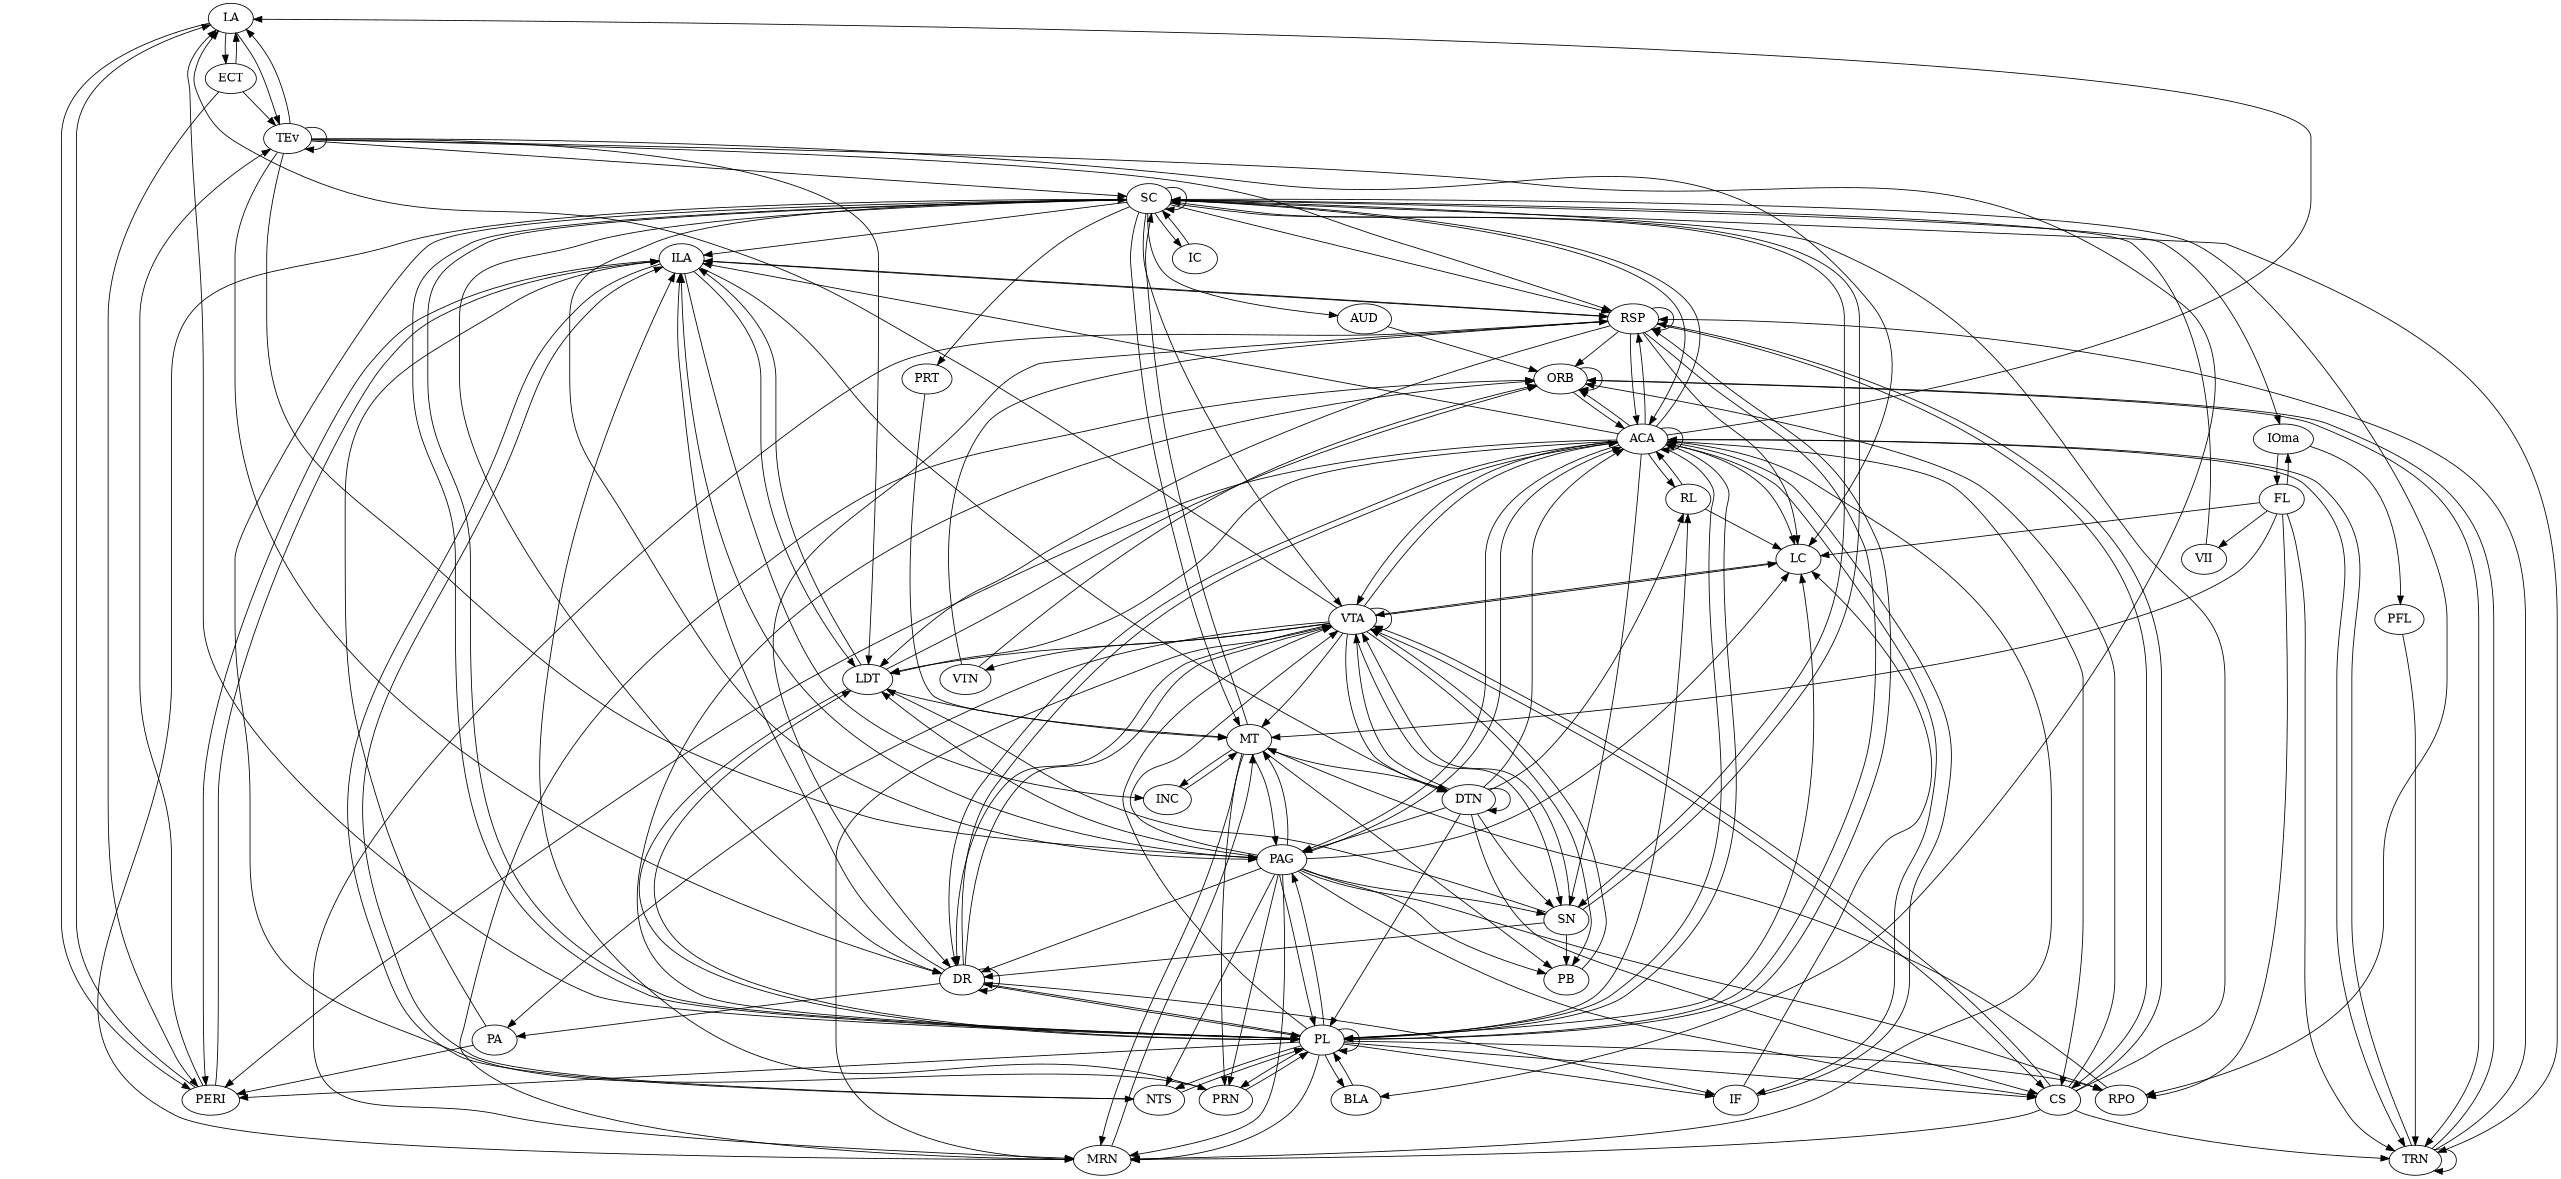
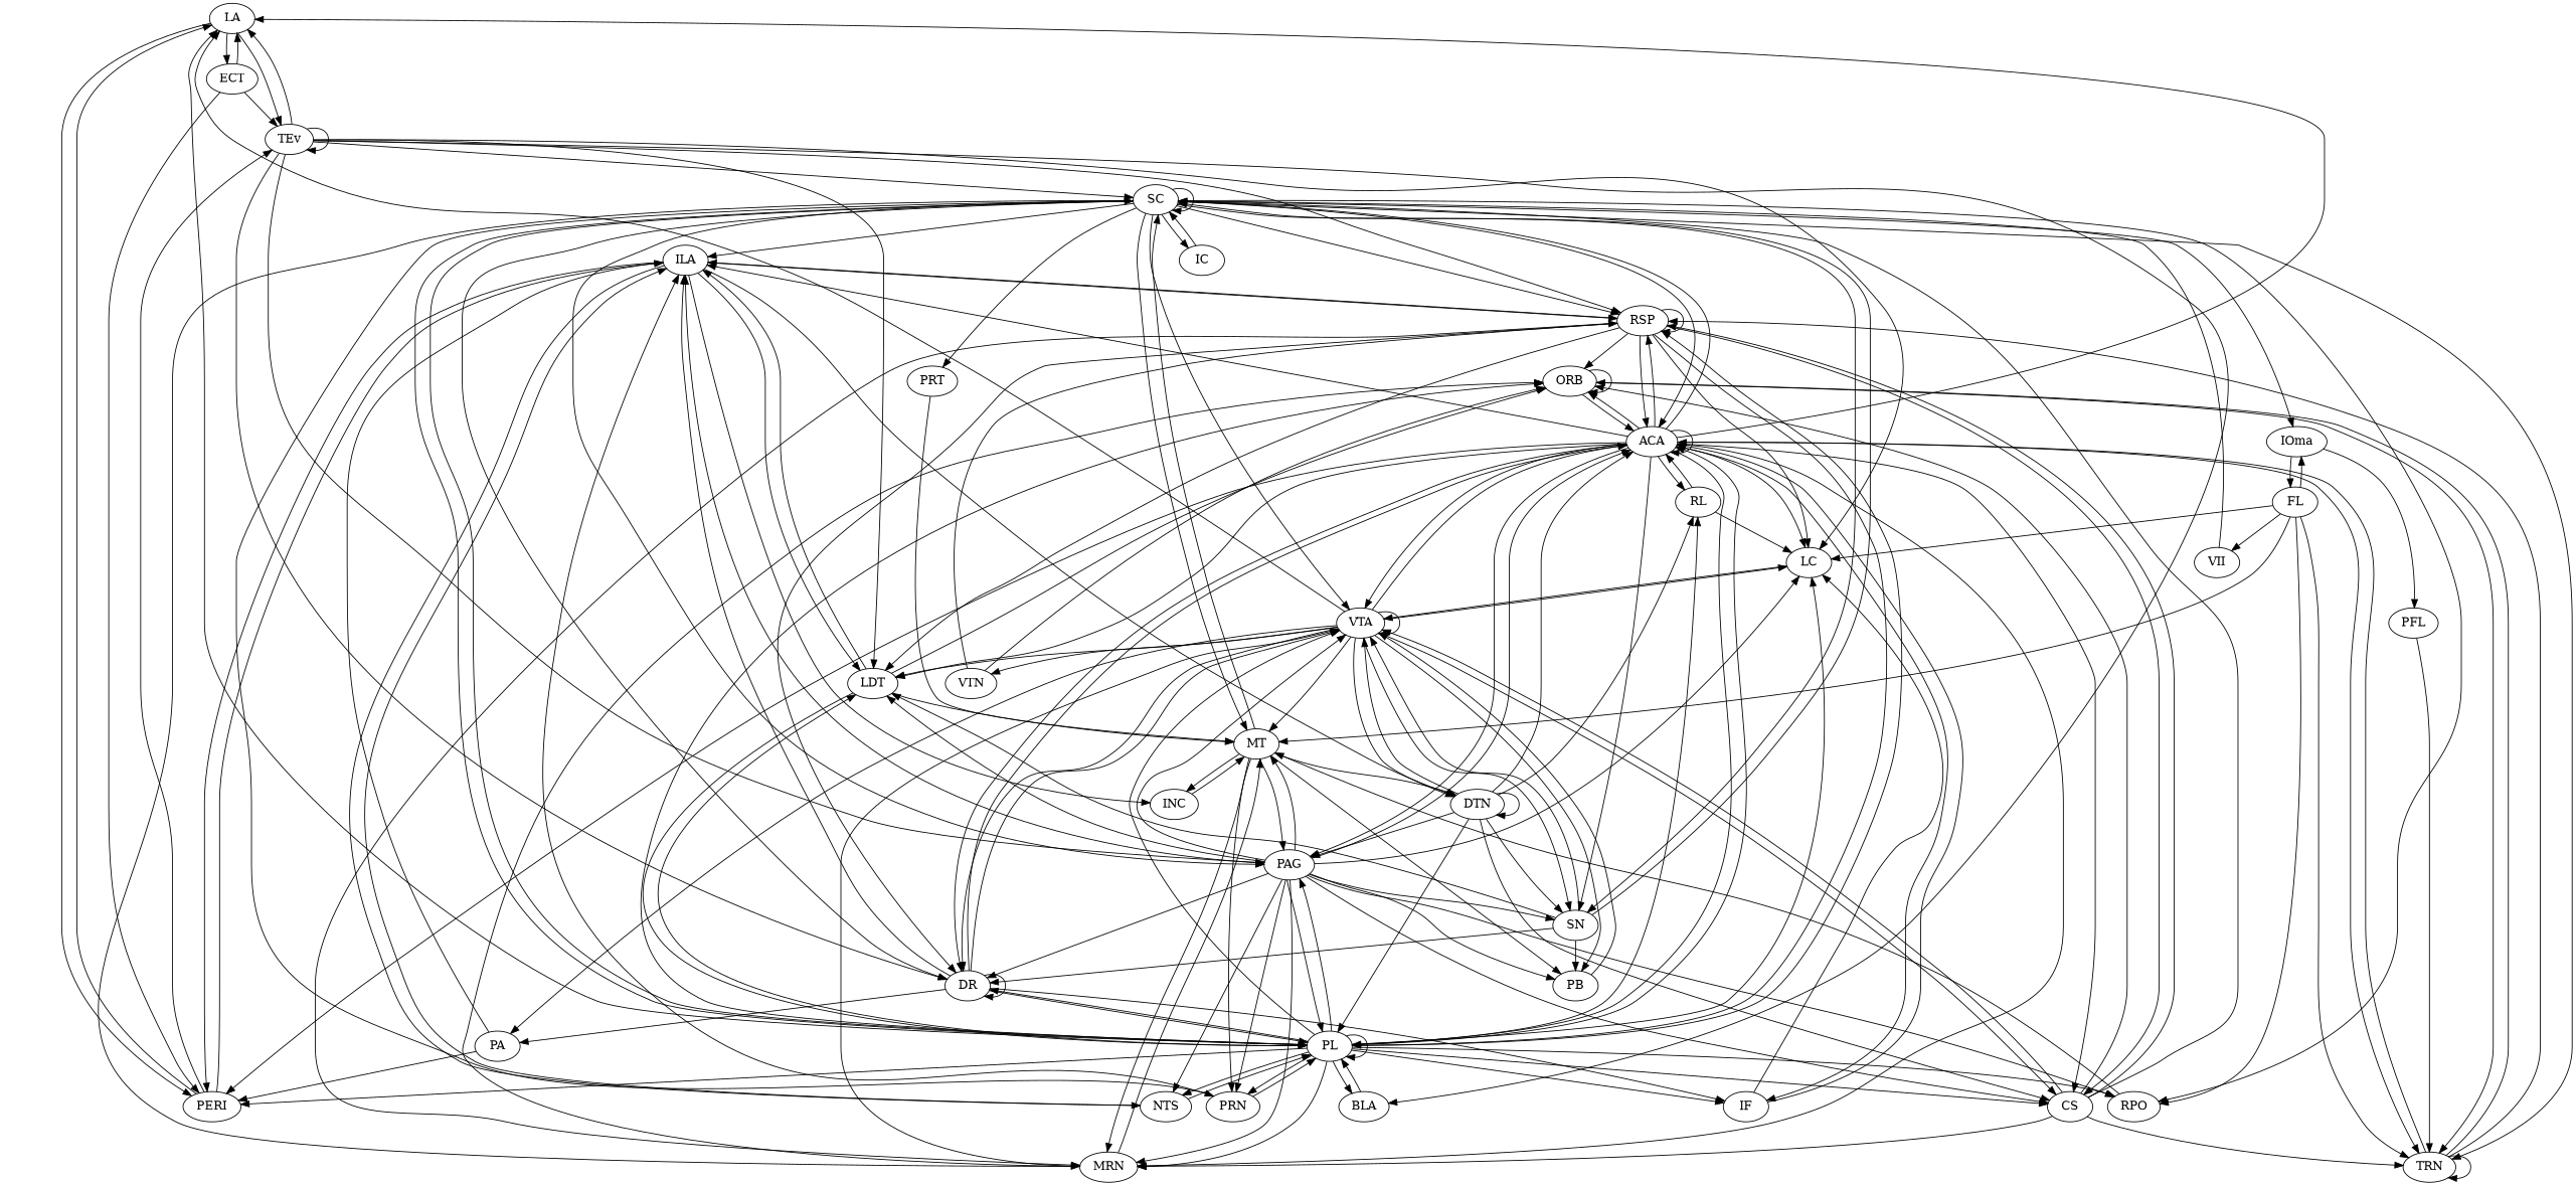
  digraph {
    LA
    ECT
    PERI
    TEv
    ILA
    BLA
    PAG
    RSP
    LDT
    DR
    LC
    SC
    NTS
    DTN
    INC
    PL
    MRN
    PRN
    RPO
    VTA
    CS
    ACA
    SN
    PB
    MT
    ORB
    PA
    IF
    TRN
-   AUD
    IOma
    IC
    PRT
    RL
    VTN
    PFL
    FL
    VII
    LA -> ECT
    LA -> PERI
    LA -> TEv
    ECT -> LA
    ECT -> PERI
    ECT -> TEv
    PERI -> LA
    PERI -> TEv
    PERI -> ILA
    TEv -> LA
    TEv -> TEv
    TEv -> BLA
    TEv -> PAG
    TEv -> RSP
    TEv -> LDT
    TEv -> DR
    TEv -> LC
    TEv -> SC
    ILA -> PERI
    ILA -> RSP
    ILA -> LDT
    ILA -> NTS
    ILA -> DTN
    ILA -> INC
    BLA -> PL
    PAG -> ILA
    PAG -> LDT
    PAG -> DR
    PAG -> LC
    PAG -> NTS
    PAG -> PL
    PAG -> MRN
    PAG -> PRN
    PAG -> RPO
    PAG -> VTA
    PAG -> CS
    PAG -> ACA
    PAG -> SN
    PAG -> PB
    PAG -> MT
    RSP -> ILA
    RSP -> RSP
    RSP -> LDT
    RSP -> DR
    RSP -> LC
    RSP -> PL
    RSP -> MRN
    RSP -> CS
    RSP -> ACA
    RSP -> ORB
    LDT -> ILA
    LDT -> PL
    LDT -> MT
    LDT -> ORB
    DR -> ILA
    DR -> DR
    DR -> PL
    DR -> VTA
    DR -> ACA
    DR -> PA
    DR -> IF
    LC -> VTA
    SC -> ILA
    SC -> PAG
    SC -> RSP
    SC -> DR
    SC -> SC
    SC -> PL
    SC -> MRN
    SC -> PRN
    SC -> RPO
    SC -> VTA
    SC -> ACA
    SC -> SN
    SC -> MT
    SC -> TRN
-   SC -> AUD
    SC -> IOma
    SC -> IC
    SC -> PRT
    NTS -> ILA
    NTS -> PL
    DTN -> PAG
    DTN -> DTN
    DTN -> PL
    DTN -> VTA
    DTN -> CS
    DTN -> ACA
    DTN -> SN
    DTN -> RL
    INC -> MT
    PL -> LA
    PL -> PERI
    PL -> BLA
    PL -> PAG
    PL -> RSP
    PL -> LDT
    PL -> DR
    PL -> LC
    PL -> SC
    PL -> NTS
    PL -> PL
    PL -> MRN
    PL -> PRN
    PL -> RPO
    PL -> VTA
    PL -> CS
    PL -> ACA
    PL -> ORB
    PL -> IF
    PL -> RL
    MRN -> VTA
    MRN -> MT
    MRN -> ORB
    PRN -> ILA
    PRN -> PL
    RPO -> MT
    VTA -> LA
    VTA -> LDT
    VTA -> DR
    VTA -> LC
    VTA -> DTN
    VTA -> VTA
    VTA -> CS
    VTA -> ACA
    VTA -> SN
    VTA -> PB
    VTA -> MT
    VTA -> PA
    VTA -> VTN
    CS -> RSP
    CS -> SC
    CS -> MRN
    CS -> VTA
    CS -> ORB
    CS -> TRN
    ACA -> LA
    ACA -> PERI
    ACA -> ILA
    ACA -> PAG
    ACA -> RSP
    ACA -> LDT
    ACA -> DR
    ACA -> LC
    ACA -> SC
    ACA -> PL
    ACA -> MRN
    ACA -> VTA
    ACA -> CS
    ACA -> ACA
    ACA -> SN
    ACA -> ORB
    ACA -> IF
    ACA -> TRN
    ACA -> RL
    SN -> LDT
    SN -> DR
    SN -> SC
    SN -> VTA
    SN -> PB
    PB -> VTA
    MT -> PAG
    MT -> SC
    MT -> DTN
    MT -> INC
    MT -> MRN
    MT -> PRN
    MT -> PB
    ORB -> ACA
    ORB -> ORB
    ORB -> TRN
    PA -> PERI
    PA -> ILA
    IF -> LC
    IF -> ACA
    TRN -> RSP
    TRN -> ACA
    TRN -> ORB
    TRN -> TRN
-   AUD -> ORB
    IOma -> PFL
    IOma -> FL
    IC -> SC
    PRT -> MT
    RL -> LC
    RL -> ACA
    VTN -> RSP
    VTN -> ORB
    PFL -> TRN
    FL -> LC
    FL -> RPO
    FL -> MT
    FL -> TRN
    FL -> IOma
    FL -> VII
    VII -> SC
  }
